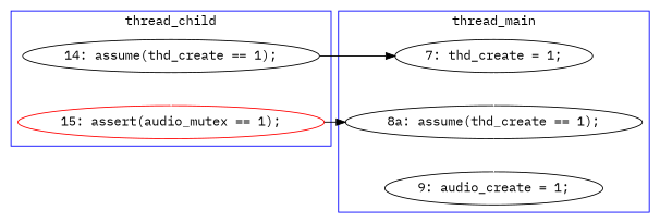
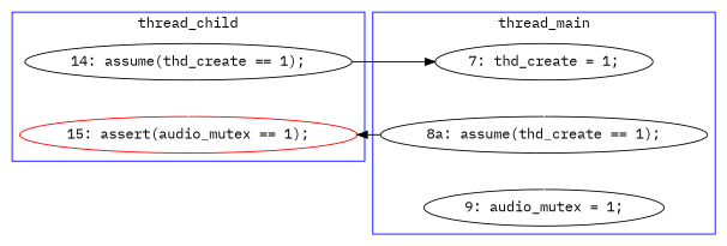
  digraph {
    fontname="IBM Plex Mono"
    node [fontname="IBM Plex Mono"]
    edge [color=white fontname="IBM Plex Mono" style=solid]
    n1 [color=red label="15: assert(audio_mutex == 1);"]
    n2 [label="14: assume(thd_create == 1);"]
    n3 [label="8a: assume(thd_create == 1);"]
-   n4 [label="9: audio_create = 1;"]
+   n4 [label="9: audio_mutex = 1;"]
    n5 [label="7: thd_create = 1;"]
    subgraph cluster_1 {
      color=blue
      label=thread_child
      n1
      n2
    }
    subgraph cluster_2 {
      color=blue
      label=thread_main
      n3
      n4
      n5
    }
-   n1 -> n3 [color=black constraint=false]
+   n3 -> n1 [color=black constraint=false]
    n2 -> n1
    n2 -> n5 [color=black constraint=false]
    n3 -> n4
    n5 -> n3
  }
